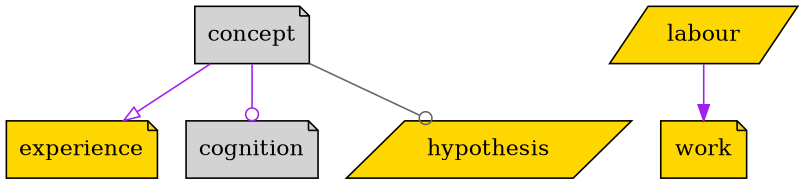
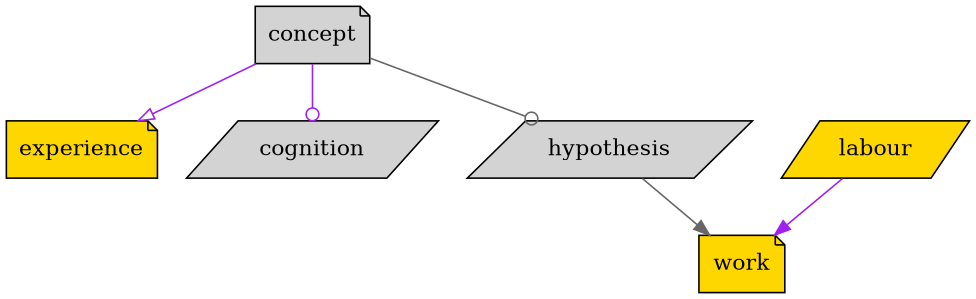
  digraph {
    fontname="DejaVu Serif"
    node [fillcolor=gold fontname="DejaVu Serif" shape=note style=filled]
    edge [arrowhead=odot color=purple fontname="DejaVu Serif"]
    experience
    concept [fillcolor=lightgrey]
-   cognition [fillcolor=lightgrey]
-   hypothesis [shape=parallelogram]
+   cognition [fillcolor=lightgrey shape=parallelogram]
+   hypothesis [fillcolor=lightgrey shape=parallelogram]
    work
    labour [shape=parallelogram]
    concept -> experience [arrowhead=onormal]
    concept -> cognition
    concept -> hypothesis [color=gray40]
+   hypothesis -> work [arrowhead=normal color=gray40]
    labour -> work [arrowhead=normal]
  }
